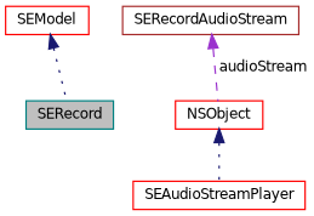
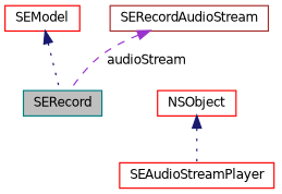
  digraph {
    node [color=red fillcolor=white fontname=Helvetica fontsize=10 shape=record style=filled]
    edge [color=midnightblue dir=back fontname=Helvetica fontsize=10 labelfontname=Helvetica labelfontsize=10 style=dotted]
    n1 [color=teal fillcolor=grey75 fontcolor=black height=0.2 label=SERecord width=0.4]
    n2 [height=0.2 label=SEModel width=0.4]
    n3 [color=brown height=0.2 label=SERecordAudioStream width=0.4]
    n4 [height=0.2 label=NSObject width=0.4]
    n5 [height=0.2 label=SEAudioStreamPlayer width=0.4]
    n2 -> n1
-   n3 -> n4 [color=darkorchid3 label=" audioStream" style=dashed]
+   n3 -> n1 [color=darkorchid3 label=" audioStream" style=dashed]
    n4 -> n5
  }
